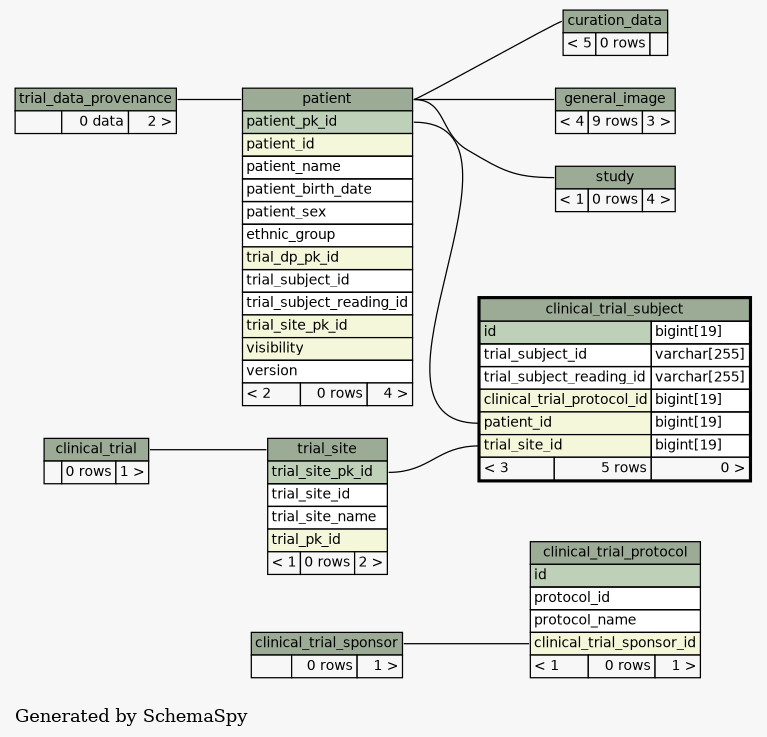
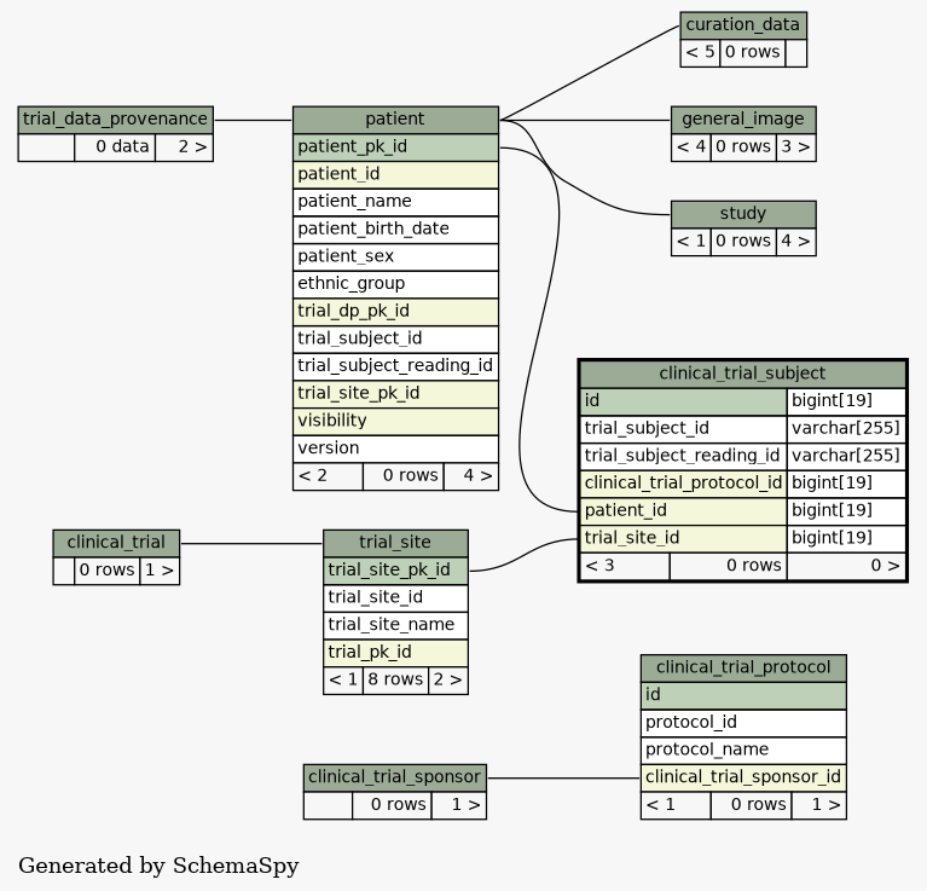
  digraph {
    bgcolor="#f7f7f7"
    label="\nGenerated by SchemaSpy"
    labeljust=l
    rankdir=RL
    node [fontname=Helvetica fontsize=11 shape=plaintext]
    edge [arrowhead=none arrowsize=0.8 arrowtail=crowodot headport="patient.heading:e"]
    n1 [label=<     <TABLE BORDER="0" CELLBORDER="1" CELLSPACING="0" BGCOLOR="#ffffff">       <TR><TD PORT="clinical_trial_protocol.heading" COLSPAN="3" BGCOLOR="#9bab96" ALIGN="CENTER">clinical_trial_protocol</TD></TR>       <TR><TD PORT="id" COLSPAN="3" BGCOLOR="#bed1b8" ALIGN="LEFT">id</TD></TR>       <TR><TD PORT="protocol_id" COLSPAN="3" ALIGN="LEFT">protocol_id</TD></TR>       <TR><TD PORT="protocol_name" COLSPAN="3" ALIGN="LEFT">protocol_name</TD></TR>       <TR><TD PORT="clinical_trial_sponsor_id" COLSPAN="3" BGCOLOR="#f4f7da" ALIGN="LEFT">clinical_trial_sponsor_id</TD></TR>       <TR><TD ALIGN="LEFT" BGCOLOR="#f7f7f7">&lt; 1</TD><TD ALIGN="RIGHT" BGCOLOR="#f7f7f7">0 rows</TD><TD ALIGN="RIGHT" BGCOLOR="#f7f7f7">1 &gt;</TD></TR>     </TABLE>>]
    n2 [label=<     <TABLE BORDER="0" CELLBORDER="1" CELLSPACING="0" BGCOLOR="#ffffff">       <TR><TD PORT="clinical_trial_sponsor.heading" COLSPAN="3" BGCOLOR="#9bab96" ALIGN="CENTER">clinical_trial_sponsor</TD></TR>       <TR><TD ALIGN="LEFT" BGCOLOR="#f7f7f7">  </TD><TD ALIGN="RIGHT" BGCOLOR="#f7f7f7">0 rows</TD><TD ALIGN="RIGHT" BGCOLOR="#f7f7f7">1 &gt;</TD></TR>     </TABLE>>]
-   n3 [label=<     <TABLE BORDER="2" CELLBORDER="1" CELLSPACING="0" BGCOLOR="#ffffff">       <TR><TD PORT="clinical_trial_subject.heading" COLSPAN="3" BGCOLOR="#9bab96" ALIGN="CENTER">clinical_trial_subject</TD></TR>       <TR><TD PORT="id" COLSPAN="2" BGCOLOR="#bed1b8" ALIGN="LEFT">id</TD><TD PORT="id.type" ALIGN="LEFT">bigint[19]</TD></TR>       <TR><TD PORT="trial_subject_id" COLSPAN="2" ALIGN="LEFT">trial_subject_id</TD><TD PORT="trial_subject_id.type" ALIGN="LEFT">varchar[255]</TD></TR>       <TR><TD PORT="trial_subject_reading_id" COLSPAN="2" ALIGN="LEFT">trial_subject_reading_id</TD><TD PORT="trial_subject_reading_id.type" ALIGN="LEFT">varchar[255]</TD></TR>       <TR><TD PORT="clinical_trial_protocol_id" COLSPAN="2" BGCOLOR="#f4f7da" ALIGN="LEFT">clinical_trial_protocol_id</TD><TD PORT="clinical_trial_protocol_id.type" ALIGN="LEFT">bigint[19]</TD></TR>       <TR><TD PORT="patient_id" COLSPAN="2" BGCOLOR="#f4f7da" ALIGN="LEFT">patient_id</TD><TD PORT="patient_id.type" ALIGN="LEFT">bigint[19]</TD></TR>       <TR><TD PORT="trial_site_id" COLSPAN="2" BGCOLOR="#f4f7da" ALIGN="LEFT">trial_site_id</TD><TD PORT="trial_site_id.type" ALIGN="LEFT">bigint[19]</TD></TR>       <TR><TD ALIGN="LEFT" BGCOLOR="#f7f7f7">&lt; 3</TD><TD ALIGN="RIGHT" BGCOLOR="#f7f7f7">5 rows</TD><TD ALIGN="RIGHT" BGCOLOR="#f7f7f7">0 &gt;</TD></TR>     </TABLE>>]
+   n3 [label=<     <TABLE BORDER="2" CELLBORDER="1" CELLSPACING="0" BGCOLOR="#ffffff">       <TR><TD PORT="clinical_trial_subject.heading" COLSPAN="3" BGCOLOR="#9bab96" ALIGN="CENTER">clinical_trial_subject</TD></TR>       <TR><TD PORT="id" COLSPAN="2" BGCOLOR="#bed1b8" ALIGN="LEFT">id</TD><TD PORT="id.type" ALIGN="LEFT">bigint[19]</TD></TR>       <TR><TD PORT="trial_subject_id" COLSPAN="2" ALIGN="LEFT">trial_subject_id</TD><TD PORT="trial_subject_id.type" ALIGN="LEFT">varchar[255]</TD></TR>       <TR><TD PORT="trial_subject_reading_id" COLSPAN="2" ALIGN="LEFT">trial_subject_reading_id</TD><TD PORT="trial_subject_reading_id.type" ALIGN="LEFT">varchar[255]</TD></TR>       <TR><TD PORT="clinical_trial_protocol_id" COLSPAN="2" BGCOLOR="#f4f7da" ALIGN="LEFT">clinical_trial_protocol_id</TD><TD PORT="clinical_trial_protocol_id.type" ALIGN="LEFT">bigint[19]</TD></TR>       <TR><TD PORT="patient_id" COLSPAN="2" BGCOLOR="#f4f7da" ALIGN="LEFT">patient_id</TD><TD PORT="patient_id.type" ALIGN="LEFT">bigint[19]</TD></TR>       <TR><TD PORT="trial_site_id" COLSPAN="2" BGCOLOR="#f4f7da" ALIGN="LEFT">trial_site_id</TD><TD PORT="trial_site_id.type" ALIGN="LEFT">bigint[19]</TD></TR>       <TR><TD ALIGN="LEFT" BGCOLOR="#f7f7f7">&lt; 3</TD><TD ALIGN="RIGHT" BGCOLOR="#f7f7f7">0 rows</TD><TD ALIGN="RIGHT" BGCOLOR="#f7f7f7">0 &gt;</TD></TR>     </TABLE>>]
    n4 [label=<     <TABLE BORDER="0" CELLBORDER="1" CELLSPACING="0" BGCOLOR="#ffffff">       <TR><TD PORT="patient.heading" COLSPAN="3" BGCOLOR="#9bab96" ALIGN="CENTER">patient</TD></TR>       <TR><TD PORT="patient_pk_id" COLSPAN="3" BGCOLOR="#bed1b8" ALIGN="LEFT">patient_pk_id</TD></TR>       <TR><TD PORT="patient_id" COLSPAN="3" BGCOLOR="#f4f7da" ALIGN="LEFT">patient_id</TD></TR>       <TR><TD PORT="patient_name" COLSPAN="3" ALIGN="LEFT">patient_name</TD></TR>       <TR><TD PORT="patient_birth_date" COLSPAN="3" ALIGN="LEFT">patient_birth_date</TD></TR>       <TR><TD PORT="patient_sex" COLSPAN="3" ALIGN="LEFT">patient_sex</TD></TR>       <TR><TD PORT="ethnic_group" COLSPAN="3" ALIGN="LEFT">ethnic_group</TD></TR>       <TR><TD PORT="trial_dp_pk_id" COLSPAN="3" BGCOLOR="#f4f7da" ALIGN="LEFT">trial_dp_pk_id</TD></TR>       <TR><TD PORT="trial_subject_id" COLSPAN="3" ALIGN="LEFT">trial_subject_id</TD></TR>       <TR><TD PORT="trial_subject_reading_id" COLSPAN="3" ALIGN="LEFT">trial_subject_reading_id</TD></TR>       <TR><TD PORT="trial_site_pk_id" COLSPAN="3" BGCOLOR="#f4f7da" ALIGN="LEFT">trial_site_pk_id</TD></TR>       <TR><TD PORT="visibility" COLSPAN="3" BGCOLOR="#f4f7da" ALIGN="LEFT">visibility</TD></TR>       <TR><TD PORT="version" COLSPAN="3" ALIGN="LEFT">version</TD></TR>       <TR><TD ALIGN="LEFT" BGCOLOR="#f7f7f7">&lt; 2</TD><TD ALIGN="RIGHT" BGCOLOR="#f7f7f7">0 rows</TD><TD ALIGN="RIGHT" BGCOLOR="#f7f7f7">4 &gt;</TD></TR>     </TABLE>>]
-   n5 [label=<     <TABLE BORDER="0" CELLBORDER="1" CELLSPACING="0" BGCOLOR="#ffffff">       <TR><TD PORT="trial_site.heading" COLSPAN="3" BGCOLOR="#9bab96" ALIGN="CENTER">trial_site</TD></TR>       <TR><TD PORT="trial_site_pk_id" COLSPAN="3" BGCOLOR="#bed1b8" ALIGN="LEFT">trial_site_pk_id</TD></TR>       <TR><TD PORT="trial_site_id" COLSPAN="3" ALIGN="LEFT">trial_site_id</TD></TR>       <TR><TD PORT="trial_site_name" COLSPAN="3" ALIGN="LEFT">trial_site_name</TD></TR>       <TR><TD PORT="trial_pk_id" COLSPAN="3" BGCOLOR="#f4f7da" ALIGN="LEFT">trial_pk_id</TD></TR>       <TR><TD ALIGN="LEFT" BGCOLOR="#f7f7f7">&lt; 1</TD><TD ALIGN="RIGHT" BGCOLOR="#f7f7f7">0 rows</TD><TD ALIGN="RIGHT" BGCOLOR="#f7f7f7">2 &gt;</TD></TR>     </TABLE>>]
+   n5 [label=<     <TABLE BORDER="0" CELLBORDER="1" CELLSPACING="0" BGCOLOR="#ffffff">       <TR><TD PORT="trial_site.heading" COLSPAN="3" BGCOLOR="#9bab96" ALIGN="CENTER">trial_site</TD></TR>       <TR><TD PORT="trial_site_pk_id" COLSPAN="3" BGCOLOR="#bed1b8" ALIGN="LEFT">trial_site_pk_id</TD></TR>       <TR><TD PORT="trial_site_id" COLSPAN="3" ALIGN="LEFT">trial_site_id</TD></TR>       <TR><TD PORT="trial_site_name" COLSPAN="3" ALIGN="LEFT">trial_site_name</TD></TR>       <TR><TD PORT="trial_pk_id" COLSPAN="3" BGCOLOR="#f4f7da" ALIGN="LEFT">trial_pk_id</TD></TR>       <TR><TD ALIGN="LEFT" BGCOLOR="#f7f7f7">&lt; 1</TD><TD ALIGN="RIGHT" BGCOLOR="#f7f7f7">8 rows</TD><TD ALIGN="RIGHT" BGCOLOR="#f7f7f7">2 &gt;</TD></TR>     </TABLE>>]
    n6 [label=<     <TABLE BORDER="0" CELLBORDER="1" CELLSPACING="0" BGCOLOR="#ffffff">       <TR><TD PORT="trial_data_provenance.heading" COLSPAN="3" BGCOLOR="#9bab96" ALIGN="CENTER">trial_data_provenance</TD></TR>       <TR><TD ALIGN="LEFT" BGCOLOR="#f7f7f7">  </TD><TD ALIGN="RIGHT" BGCOLOR="#f7f7f7">0 data</TD><TD ALIGN="RIGHT" BGCOLOR="#f7f7f7">2 &gt;</TD></TR>     </TABLE>>]
    n7 [label=<     <TABLE BORDER="0" CELLBORDER="1" CELLSPACING="0" BGCOLOR="#ffffff">       <TR><TD PORT="clinical_trial.heading" COLSPAN="3" BGCOLOR="#9bab96" ALIGN="CENTER">clinical_trial</TD></TR>       <TR><TD ALIGN="LEFT" BGCOLOR="#f7f7f7">  </TD><TD ALIGN="RIGHT" BGCOLOR="#f7f7f7">0 rows</TD><TD ALIGN="RIGHT" BGCOLOR="#f7f7f7">1 &gt;</TD></TR>     </TABLE>>]
    n8 [label=<     <TABLE BORDER="0" CELLBORDER="1" CELLSPACING="0" BGCOLOR="#ffffff">       <TR><TD PORT="curation_data.heading" COLSPAN="3" BGCOLOR="#9bab96" ALIGN="CENTER">curation_data</TD></TR>       <TR><TD ALIGN="LEFT" BGCOLOR="#f7f7f7">&lt; 5</TD><TD ALIGN="RIGHT" BGCOLOR="#f7f7f7">0 rows</TD><TD ALIGN="RIGHT" BGCOLOR="#f7f7f7">  </TD></TR>     </TABLE>>]
-   n9 [label=<     <TABLE BORDER="0" CELLBORDER="1" CELLSPACING="0" BGCOLOR="#ffffff">       <TR><TD PORT="general_image.heading" COLSPAN="3" BGCOLOR="#9bab96" ALIGN="CENTER">general_image</TD></TR>       <TR><TD ALIGN="LEFT" BGCOLOR="#f7f7f7">&lt; 4</TD><TD ALIGN="RIGHT" BGCOLOR="#f7f7f7">9 rows</TD><TD ALIGN="RIGHT" BGCOLOR="#f7f7f7">3 &gt;</TD></TR>     </TABLE>>]
+   n9 [label=<     <TABLE BORDER="0" CELLBORDER="1" CELLSPACING="0" BGCOLOR="#ffffff">       <TR><TD PORT="general_image.heading" COLSPAN="3" BGCOLOR="#9bab96" ALIGN="CENTER">general_image</TD></TR>       <TR><TD ALIGN="LEFT" BGCOLOR="#f7f7f7">&lt; 4</TD><TD ALIGN="RIGHT" BGCOLOR="#f7f7f7">0 rows</TD><TD ALIGN="RIGHT" BGCOLOR="#f7f7f7">3 &gt;</TD></TR>     </TABLE>>]
    n10 [label=<     <TABLE BORDER="0" CELLBORDER="1" CELLSPACING="0" BGCOLOR="#ffffff">       <TR><TD PORT="study.heading" COLSPAN="3" BGCOLOR="#9bab96" ALIGN="CENTER">study</TD></TR>       <TR><TD ALIGN="LEFT" BGCOLOR="#f7f7f7">&lt; 1</TD><TD ALIGN="RIGHT" BGCOLOR="#f7f7f7">0 rows</TD><TD ALIGN="RIGHT" BGCOLOR="#f7f7f7">4 &gt;</TD></TR>     </TABLE>>]
    n1 -> n2 [arrowtail=crowtee headport="clinical_trial_sponsor.heading:e" tailport="clinical_trial_sponsor_id:w"]
    n3 -> n4 [arrowtail=crowtee headport="patient_pk_id:e" tailport="patient_id:w"]
    n3 -> n5 [arrowtail=crowtee headport="trial_site_pk_id:e" tailport="trial_site_id:w"]
    n4 -> n6 [headport="trial_data_provenance.heading:e" tailport="patient.heading:w"]
    n5 -> n7 [headport="clinical_trial.heading:e" tailport="trial_site.heading:w"]
    n8 -> n4 [tailport="curation_data.heading:w"]
    n9 -> n4 [tailport="general_image.heading:w"]
    n10 -> n4 [tailport="study.heading:w"]
  }
